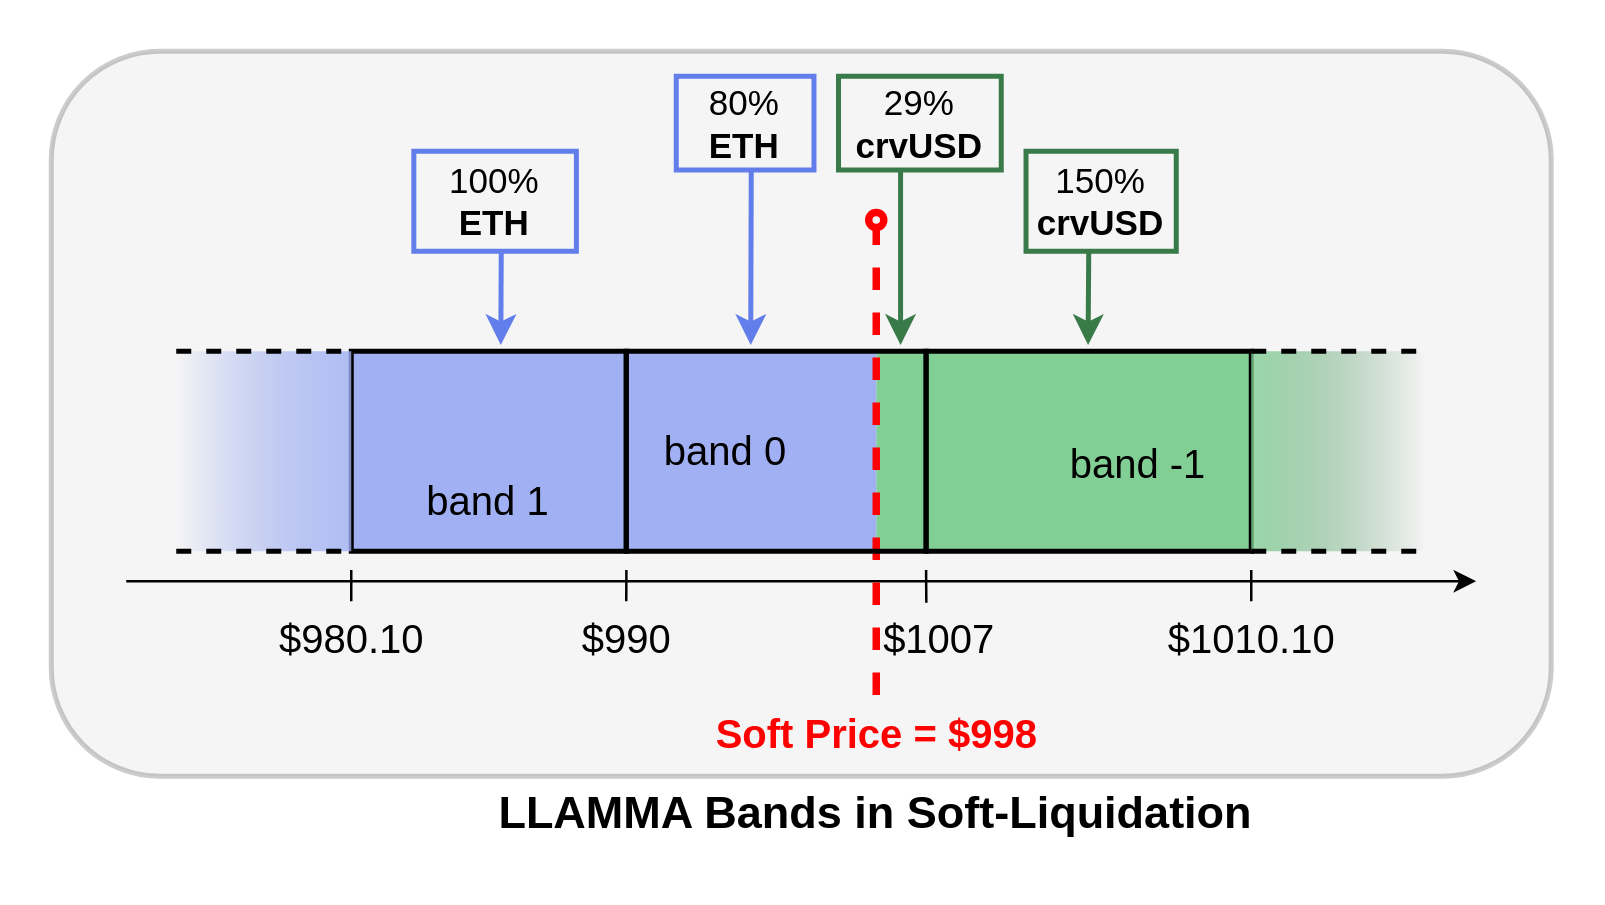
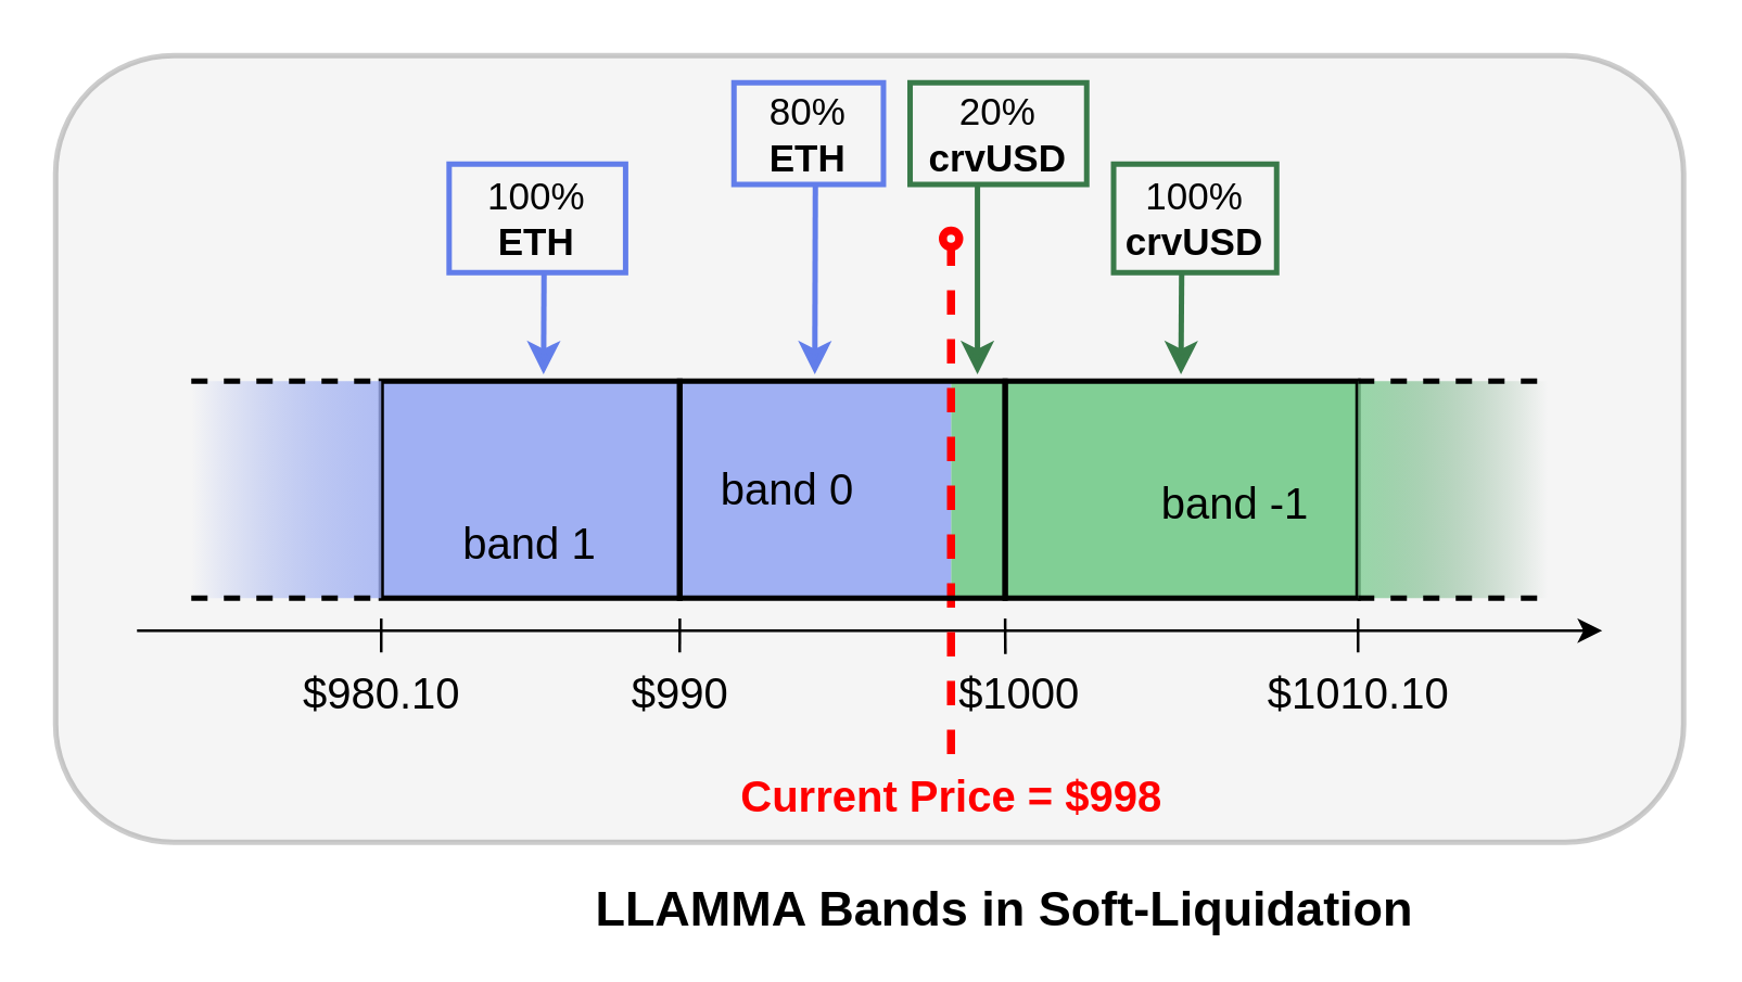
  <mxCell id="0" />
  <mxCell id="1" parent="0" />
  <mxCell id="2" value="" style="rounded=1;whiteSpace=wrap;html=1;opacity=20;fillColor=#CCCCCC;strokeWidth=2;" parent="1" vertex="1"><mxGeometry x="20" y="20" width="600" height="290" as="geometry" /></mxCell>
  <mxCell id="3" value="" style="rounded=0;whiteSpace=wrap;html=1;fontSize=16;fillColor=#81CF95;strokeColor=none;" parent="1" vertex="1"><mxGeometry x="350" y="140" width="19.94" height="80" as="geometry" /></mxCell>
  <mxCell id="4" value="" style="endArrow=classic;html=1;rounded=0;" parent="1" edge="1"><mxGeometry width="50" height="50" relative="1" as="geometry"><mxPoint x="50" y="232" as="sourcePoint" /><mxPoint x="590" y="232" as="targetPoint" /></mxGeometry></mxCell>
  <mxCell id="5" value="" style="endArrow=none;html=1;rounded=0;" parent="1" edge="1"><mxGeometry width="50" height="50" relative="1" as="geometry"><mxPoint x="250" y="240" as="sourcePoint" /><mxPoint x="250.06" y="227.5" as="targetPoint" /></mxGeometry></mxCell>
  <mxCell id="6" value="" style="endArrow=none;html=1;rounded=0;exitX=0.429;exitY=0.037;exitDx=0;exitDy=0;exitPerimeter=0;" parent="1" source="8" edge="1"><mxGeometry width="50" height="50" relative="1" as="geometry"><mxPoint x="369.94" y="247.5" as="sourcePoint" /><mxPoint x="369.94" y="227.5" as="targetPoint" /></mxGeometry></mxCell>
  <mxCell id="7" value="&lt;font style=&quot;font-size: 16px;&quot;&gt;$990&lt;/font&gt;" style="text;html=1;align=center;verticalAlign=middle;resizable=0;points=[];autosize=1;strokeColor=none;fillColor=none;" parent="1" vertex="1"><mxGeometry x="220" y="239.5" width="60" height="30" as="geometry" /></mxCell>
- <mxCell id="8" value="&lt;font style=&quot;font-size: 16px;&quot;&gt;$1007&lt;/font&gt;" style="text;html=1;align=center;verticalAlign=middle;resizable=0;points=[];autosize=1;strokeColor=none;fillColor=none;fontSize=12;" parent="1" vertex="1"><mxGeometry x="340" y="239.5" width="70" height="30" as="geometry" /></mxCell>
- <mxCell id="9" value="&lt;font style=&quot;font-size: 16px;&quot;&gt;Soft Price = $998&lt;/font&gt;" style="text;html=1;align=center;verticalAlign=middle;resizable=0;points=[];autosize=1;strokeColor=none;fillColor=none;fontSize=12;fontStyle=1;fontColor=#FF0000;" parent="1" vertex="1"><mxGeometry x="260" y="277.5" width="180" height="30" as="geometry" /></mxCell>
+ <mxCell id="8" value="&lt;font style=&quot;font-size: 16px;&quot;&gt;$1000&lt;/font&gt;" style="text;html=1;align=center;verticalAlign=middle;resizable=0;points=[];autosize=1;strokeColor=none;fillColor=none;fontSize=12;" parent="1" vertex="1"><mxGeometry x="340" y="239.5" width="70" height="30" as="geometry" /></mxCell>
+ <mxCell id="9" value="&lt;font style=&quot;font-size: 16px;&quot;&gt;Current Price = $998&lt;/font&gt;" style="text;html=1;align=center;verticalAlign=middle;resizable=0;points=[];autosize=1;strokeColor=none;fillColor=none;fontSize=12;fontStyle=1;fontColor=#FF0000;" parent="1" vertex="1"><mxGeometry x="260" y="277.5" width="180" height="30" as="geometry" /></mxCell>
  <mxCell id="10" value="" style="rounded=0;whiteSpace=wrap;html=1;fontSize=16;fillColor=#A0B0F3;strokeColor=none;" parent="1" vertex="1"><mxGeometry x="250.06" y="140" width="99.94" height="80" as="geometry" /></mxCell>
  <mxCell id="11" value="" style="endArrow=classic;html=1;rounded=0;strokeWidth=2;strokeColor=#397A49;" parent="1" edge="1"><mxGeometry width="50" height="50" relative="1" as="geometry"><mxPoint x="359.73" y="67.5" as="sourcePoint" /><mxPoint x="359.73" y="137.5" as="targetPoint" /></mxGeometry></mxCell>
  <mxCell id="12" value="" style="endArrow=classic;html=1;rounded=0;strokeWidth=2;strokeColor=#627EEA;" parent="1" edge="1"><mxGeometry width="50" height="50" relative="1" as="geometry"><mxPoint x="300" y="67.5" as="sourcePoint" /><mxPoint x="299.79" y="137.5" as="targetPoint" /></mxGeometry></mxCell>
- <mxCell id="13" value="&lt;span style=&quot;font-weight: normal;&quot;&gt;29% &lt;/span&gt;crvUSD" style="rounded=0;whiteSpace=wrap;html=1;fillColor=none;strokeColor=#397A49;fontColor=#000000;fontStyle=1;strokeWidth=2;fontSize=14;" parent="1" vertex="1"><mxGeometry x="334.91" y="30" width="65.09" height="37.5" as="geometry" /></mxCell>
+ <mxCell id="13" value="&lt;span style=&quot;font-weight: normal;&quot;&gt;20% &lt;/span&gt;crvUSD" style="rounded=0;whiteSpace=wrap;html=1;fillColor=none;strokeColor=#397A49;fontColor=#000000;fontStyle=1;strokeWidth=2;fontSize=14;" parent="1" vertex="1"><mxGeometry x="334.91" y="30" width="65.09" height="37.5" as="geometry" /></mxCell>
  <mxCell id="14" value="&lt;font color=&quot;#000000&quot; style=&quot;font-size: 14px;&quot;&gt;&lt;span style=&quot;font-weight: normal;&quot;&gt;80%&lt;/span&gt; ETH&lt;/font&gt;" style="rounded=0;whiteSpace=wrap;html=1;fillColor=none;strokeColor=#627EEA;fontColor=#397A49;fontStyle=1;strokeWidth=2;fontSize=14;" parent="1" vertex="1"><mxGeometry x="270" y="30" width="55.09" height="37.5" as="geometry" /></mxCell>
  <mxCell id="15" value="" style="endArrow=oval;dashed=1;html=1;rounded=0;strokeWidth=3;endFill=0;strokeColor=#FF0000;" parent="1" edge="1"><mxGeometry width="50" height="50" relative="1" as="geometry"><mxPoint x="350" y="277.5" as="sourcePoint" /><mxPoint x="350" y="87.5" as="targetPoint" /></mxGeometry></mxCell>
- <mxCell id="16" value="LLAMMA Bands in Soft-Liquidation" style="text;html=1;strokeColor=none;fillColor=none;align=center;verticalAlign=middle;whiteSpace=wrap;rounded=0;fontStyle=1;fontSize=18;" parent="1" vertex="1"><mxGeometry x="169.97" y="310" width="360.06" height="30" as="geometry" /></mxCell>
+ <mxCell id="16" value="LLAMMA Bands in Soft-Liquidation" style="text;html=1;strokeColor=none;fillColor=none;align=center;verticalAlign=middle;whiteSpace=wrap;rounded=0;fontStyle=1;fontSize=18;" parent="1" vertex="1"><mxGeometry x="189.97" y="320" width="360.06" height="30" as="geometry" /></mxCell>
  <mxCell id="17" value="" style="endArrow=none;html=1;rounded=0;" parent="1" edge="1"><mxGeometry width="50" height="50" relative="1" as="geometry"><mxPoint x="140" y="240" as="sourcePoint" /><mxPoint x="140" y="227.5" as="targetPoint" /></mxGeometry></mxCell>
  <mxCell id="18" value="" style="endArrow=none;html=1;rounded=0;" parent="1" edge="1"><mxGeometry width="50" height="50" relative="1" as="geometry"><mxPoint x="500" y="240" as="sourcePoint" /><mxPoint x="500" y="227.5" as="targetPoint" /></mxGeometry></mxCell>
  <mxCell id="19" value="" style="rounded=0;whiteSpace=wrap;html=1;strokeWidth=2;fillColor=#A0B0F3;" parent="1" vertex="1"><mxGeometry x="140" y="140" width="110.06" height="80" as="geometry" /></mxCell>
  <mxCell id="20" value="" style="rounded=0;whiteSpace=wrap;html=1;strokeWidth=2;fillColor=#81CF95;" parent="1" vertex="1"><mxGeometry x="369.94" y="140" width="130.06" height="80" as="geometry" /></mxCell>
  <mxCell id="21" value="" style="rounded=0;whiteSpace=wrap;html=1;fillColor=none;strokeWidth=2;" parent="1" vertex="1"><mxGeometry x="249.94" y="140" width="120" height="80" as="geometry" /></mxCell>
  <mxCell id="22" value="&lt;font style=&quot;font-size: 16px;&quot;&gt;$980.10&lt;/font&gt;" style="text;html=1;align=center;verticalAlign=middle;resizable=0;points=[];autosize=1;strokeColor=none;fillColor=none;" parent="1" vertex="1"><mxGeometry x="100" y="239.5" width="80" height="30" as="geometry" /></mxCell>
  <mxCell id="23" value="&lt;font style=&quot;font-size: 16px;&quot;&gt;$1010.10&lt;/font&gt;" style="text;html=1;align=center;verticalAlign=middle;resizable=0;points=[];autosize=1;strokeColor=none;fillColor=none;" parent="1" vertex="1"><mxGeometry x="455" y="239.5" width="90" height="30" as="geometry" /></mxCell>
  <mxCell id="24" value="band 1" style="text;html=1;strokeColor=none;fillColor=none;align=center;verticalAlign=middle;whiteSpace=wrap;rounded=0;fontSize=16;" parent="1" vertex="1"><mxGeometry x="165.03" y="185" width="60" height="30" as="geometry" /></mxCell>
  <mxCell id="25" value="band 0" style="text;html=1;strokeColor=none;fillColor=none;align=center;verticalAlign=middle;whiteSpace=wrap;rounded=0;fontSize=16;" parent="1" vertex="1"><mxGeometry x="259.97" y="165" width="60" height="30" as="geometry" /></mxCell>
  <mxCell id="26" value="band -1" style="text;html=1;strokeColor=none;fillColor=none;align=center;verticalAlign=middle;whiteSpace=wrap;rounded=0;fontSize=16;" parent="1" vertex="1"><mxGeometry x="424.97" y="170" width="60" height="30" as="geometry" /></mxCell>
  <mxCell id="27" value="" style="rounded=0;whiteSpace=wrap;html=1;strokeWidth=2;fillColor=#A0B0F3;opacity=80;gradientColor=#627EEA00;gradientDirection=west;strokeColor=none;" parent="1" vertex="1"><mxGeometry x="70" y="140" width="70" height="80" as="geometry" /></mxCell>
  <mxCell id="28" value="" style="rounded=0;whiteSpace=wrap;html=1;strokeWidth=2;fillColor=#81CF95;opacity=80;gradientColor=#397A4900;gradientDirection=east;strokeColor=none;" parent="1" vertex="1"><mxGeometry x="500" y="140" width="70" height="80" as="geometry" /></mxCell>
  <mxCell id="29" value="" style="endArrow=none;dashed=1;html=1;rounded=0;exitX=0;exitY=0;exitDx=0;exitDy=0;strokeWidth=2;" parent="1" source="27" edge="1"><mxGeometry width="50" height="50" relative="1" as="geometry"><mxPoint x="90" y="190" as="sourcePoint" /><mxPoint x="140" y="140" as="targetPoint" /></mxGeometry></mxCell>
  <mxCell id="30" value="" style="endArrow=none;dashed=1;html=1;rounded=0;exitX=0;exitY=0;exitDx=0;exitDy=0;strokeWidth=2;" parent="1" edge="1"><mxGeometry width="50" height="50" relative="1" as="geometry"><mxPoint x="70" y="220" as="sourcePoint" /><mxPoint x="140" y="220" as="targetPoint" /></mxGeometry></mxCell>
  <mxCell id="31" value="" style="endArrow=none;dashed=1;html=1;rounded=0;exitX=0;exitY=0;exitDx=0;exitDy=0;strokeWidth=2;" parent="1" edge="1"><mxGeometry width="50" height="50" relative="1" as="geometry"><mxPoint x="500" y="140" as="sourcePoint" /><mxPoint x="570" y="140" as="targetPoint" /></mxGeometry></mxCell>
  <mxCell id="32" value="" style="endArrow=none;dashed=1;html=1;rounded=0;exitX=0;exitY=0;exitDx=0;exitDy=0;strokeWidth=2;" parent="1" edge="1"><mxGeometry width="50" height="50" relative="1" as="geometry"><mxPoint x="500" y="220" as="sourcePoint" /><mxPoint x="570" y="220" as="targetPoint" /></mxGeometry></mxCell>
  <mxCell id="33" value="" style="endArrow=classic;html=1;rounded=0;strokeWidth=2;strokeColor=#627EEA;" parent="1" edge="1"><mxGeometry width="50" height="50" relative="1" as="geometry"><mxPoint x="200" y="100" as="sourcePoint" /><mxPoint x="199.82" y="137.5" as="targetPoint" /></mxGeometry></mxCell>
  <mxCell id="34" value="&lt;font color=&quot;#000000&quot; style=&quot;font-size: 14px;&quot;&gt;&lt;span style=&quot;font-weight: normal;&quot;&gt;100% &lt;/span&gt;ETH&lt;/font&gt;" style="rounded=0;whiteSpace=wrap;html=1;fillColor=none;strokeColor=#627EEA;fontColor=#397A49;fontStyle=1;strokeWidth=2;fontSize=14;" parent="1" vertex="1"><mxGeometry x="165.03" y="60" width="65.03" height="40" as="geometry" /></mxCell>
  <mxCell id="35" value="" style="endArrow=classic;html=1;rounded=0;strokeWidth=2;strokeColor=#397A49;" parent="1" edge="1"><mxGeometry width="50" height="50" relative="1" as="geometry"><mxPoint x="435" y="100" as="sourcePoint" /><mxPoint x="434.73" y="137.5" as="targetPoint" /></mxGeometry></mxCell>
- <mxCell id="36" value="&lt;span style=&quot;font-weight: normal;&quot;&gt;150% &lt;/span&gt;crvUSD" style="rounded=0;whiteSpace=wrap;html=1;fillColor=none;strokeColor=#397A49;fontColor=#000000;fontStyle=1;strokeWidth=2;fontSize=14;" parent="1" vertex="1"><mxGeometry x="409.91" y="60" width="60.09" height="40" as="geometry" /></mxCell>
+ <mxCell id="36" value="&lt;span style=&quot;font-weight: normal;&quot;&gt;100% &lt;/span&gt;crvUSD" style="rounded=0;whiteSpace=wrap;html=1;fillColor=none;strokeColor=#397A49;fontColor=#000000;fontStyle=1;strokeWidth=2;fontSize=14;" parent="1" vertex="1"><mxGeometry x="409.91" y="60" width="60.09" height="40" as="geometry" /></mxCell>
